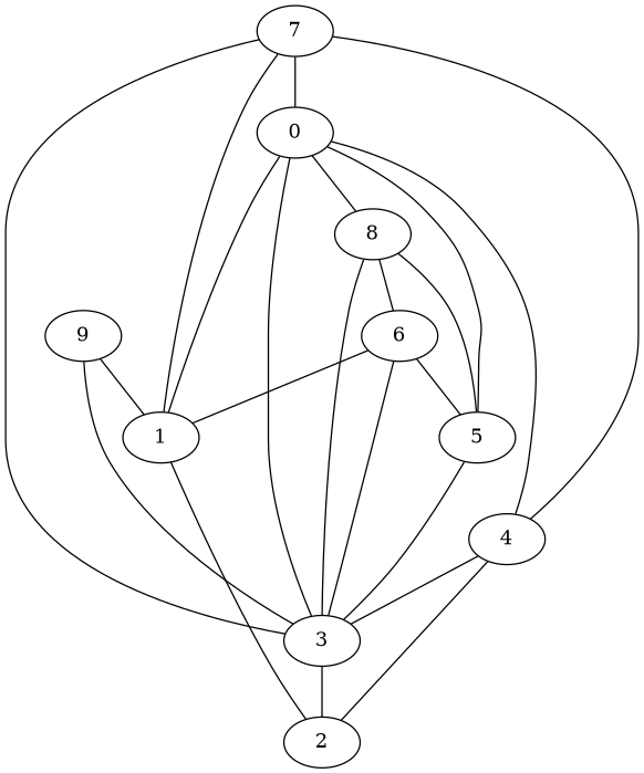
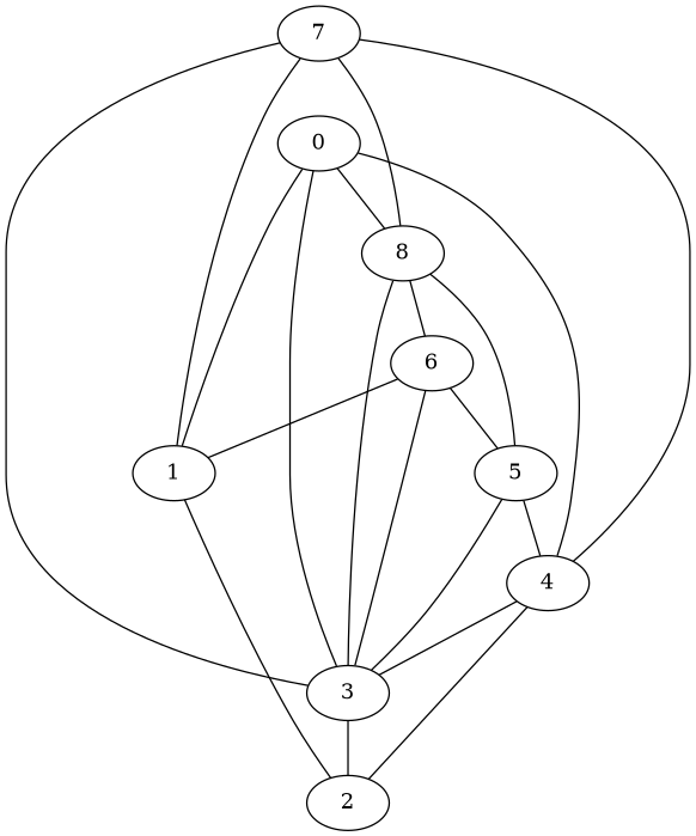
  graph {
    n1 [label=0]
    n2 [label=1]
    n3 [label=8]
    n4 [label=2]
    n5 [label=3]
    n6 [label=4]
    n7 [label=5]
    n8 [label=6]
    n9 [label=7]
-   n10 [label=9]
    n1 -- n2
    n1 -- n3
    n2 -- n4
    n3 -- n5
    n3 -- n7
    n3 -- n8
    n5 -- n1
    n5 -- n4
    n6 -- n1
    n6 -- n4
    n6 -- n5
-   n7 -- n1
+   n7 -- n6
    n7 -- n5
    n8 -- n2
    n8 -- n5
    n8 -- n7
-   n9 -- n1
+   n9 -- n3
    n9 -- n2
    n9 -- n5
    n9 -- n6
-   n10 -- n2
-   n10 -- n5
  }
